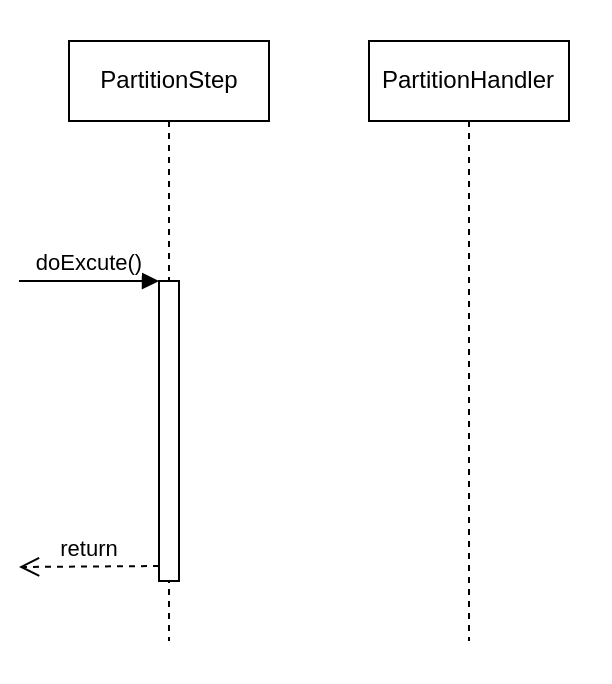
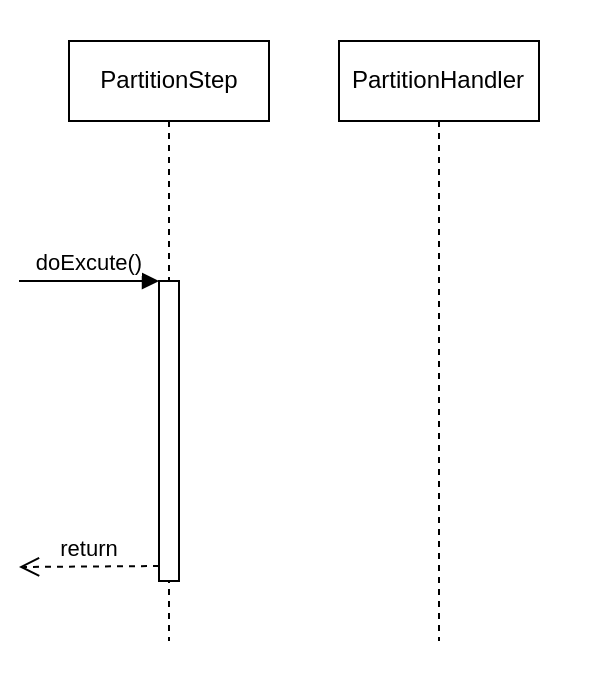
  <mxCell id="0" />
  <mxCell id="1" parent="0" />
  <mxCell id="2" value="&lt;div&gt;PartitionStep&lt;/div&gt;" style="html=1;points=[];perimeter=orthogonalPerimeter;shape=umlLifeline;participant=label;fontFamily=Helvetica;fontSize=12;fontColor=#000000;align=center;strokeColor=#000000;fillColor=#ffffff;recursiveResize=0;container=1;collapsible=0;" vertex="1" parent="1"><mxGeometry x="20" y="20" width="100" height="300" as="geometry" /></mxCell>
  <mxCell id="3" value="" style="html=1;points=[];perimeter=orthogonalPerimeter;" vertex="1" parent="2"><mxGeometry x="45" y="120" width="10" height="150" as="geometry" /></mxCell>
  <mxCell id="4" value="doExcute()" style="html=1;verticalAlign=bottom;endArrow=block;entryX=0;entryY=0;" edge="1" target="3" parent="2"><mxGeometry relative="1" as="geometry"><mxPoint x="-25" y="120" as="sourcePoint" /></mxGeometry></mxCell>
  <mxCell id="5" value="return" style="html=1;verticalAlign=bottom;endArrow=open;dashed=1;endSize=8;exitX=0;exitY=0.95;" edge="1" source="3" parent="2"><mxGeometry relative="1" as="geometry"><mxPoint x="-25" y="263" as="targetPoint" /></mxGeometry></mxCell>
- <mxCell id="6" value="&lt;div&gt;PartitionHandler&lt;/div&gt;" style="shape=umlLifeline;perimeter=lifelinePerimeter;whiteSpace=wrap;html=1;container=1;collapsible=0;recursiveResize=0;outlineConnect=0;" vertex="1" parent="1"><mxGeometry x="170" y="20" width="100" height="300" as="geometry" /></mxCell>
+ <mxCell id="6" value="&lt;div&gt;PartitionHandler&lt;/div&gt;" style="shape=umlLifeline;perimeter=lifelinePerimeter;whiteSpace=wrap;html=1;container=1;collapsible=0;recursiveResize=0;outlineConnect=0;" vertex="1" parent="1"><mxGeometry x="155" y="20" width="100" height="300" as="geometry" /></mxCell>
